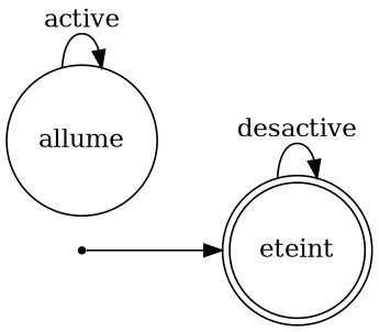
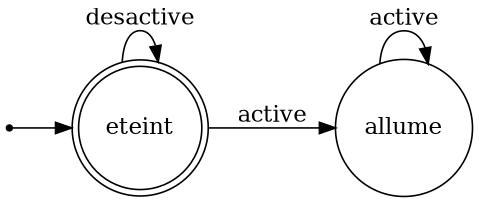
  digraph {
    rankdir=LR
    eteint [shape=doublecircle]
    allume [shape=circle]
    qi [shape=point]
    eteint -> eteint [label=desactive]
+   eteint -> allume [label=active]
    allume -> allume [label=active]
    qi -> eteint
  }
